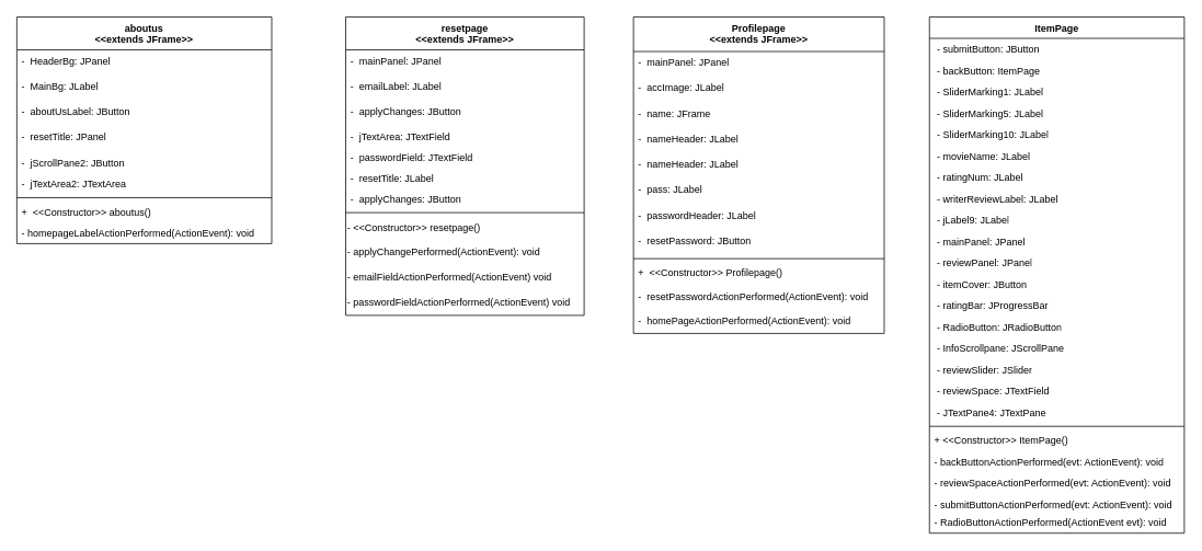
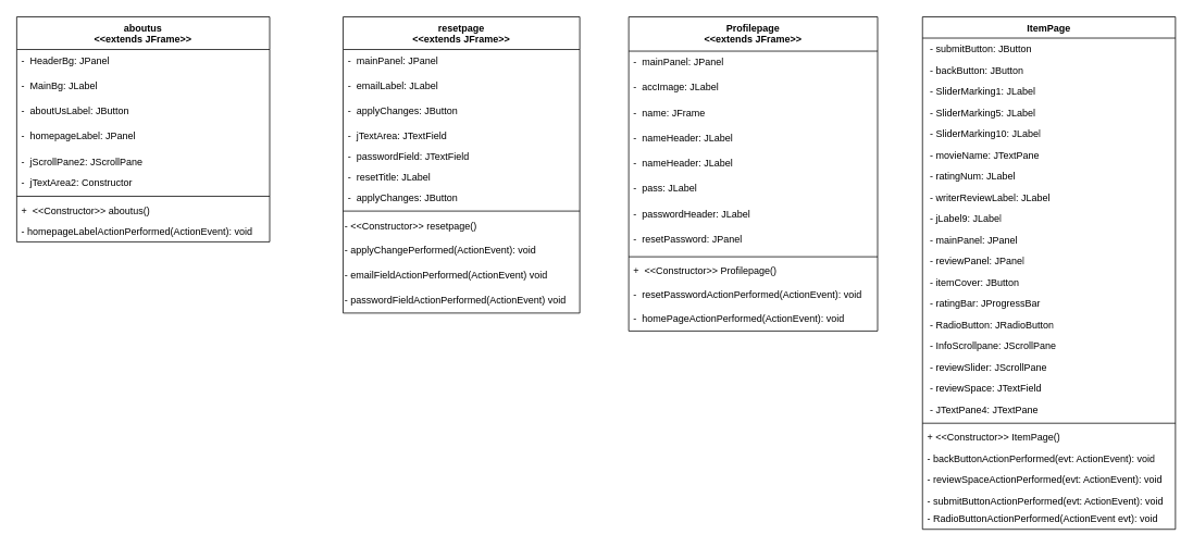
  <mxCell id="0" />
  <mxCell id="1" parent="0" />
  <mxCell id="2" value="aboutus&#10;&lt;&lt;extends JFrame&gt;&gt;&#10;" style="swimlane;fontStyle=1;align=center;verticalAlign=top;childLayout=stackLayout;horizontal=1;startSize=40;horizontalStack=0;resizeParent=1;resizeParentMax=0;resizeLast=0;collapsible=0;marginBottom=0;" parent="1" vertex="1"><mxGeometry x="20" y="20" width="310" height="275.74" as="geometry" /></mxCell>
  <mxCell id="3" value="-  HeaderBg: JPanel" style="text;strokeColor=none;fillColor=none;align=left;verticalAlign=top;spacingLeft=4;spacingRight=4;overflow=hidden;rotatable=0;points=[[0,0.5],[1,0.5]];portConstraint=eastwest;" parent="2" vertex="1"><mxGeometry y="40" width="310" height="31" as="geometry" /></mxCell>
  <mxCell id="4" value="-  MainBg: JLabel" style="text;strokeColor=none;fillColor=none;align=left;verticalAlign=top;spacingLeft=4;spacingRight=4;overflow=hidden;rotatable=0;points=[[0,0.5],[1,0.5]];portConstraint=eastwest;" parent="2" vertex="1"><mxGeometry y="71" width="310" height="31" as="geometry" /></mxCell>
  <mxCell id="5" value="-  aboutUsLabel: JButton" style="text;strokeColor=none;fillColor=none;align=left;verticalAlign=top;spacingLeft=4;spacingRight=4;overflow=hidden;rotatable=0;points=[[0,0.5],[1,0.5]];portConstraint=eastwest;" parent="2" vertex="1"><mxGeometry y="102" width="310" height="31" as="geometry" /></mxCell>
- <mxCell id="6" value="-  resetTitle: JPanel" style="text;strokeColor=none;fillColor=none;align=left;verticalAlign=top;spacingLeft=4;spacingRight=4;overflow=hidden;rotatable=0;points=[[0,0.5],[1,0.5]];portConstraint=eastwest;" parent="2" vertex="1"><mxGeometry y="133" width="310" height="31" as="geometry" /></mxCell>
- <mxCell id="7" value="-  jScrollPane2: JButton" style="text;strokeColor=none;fillColor=none;align=left;verticalAlign=top;spacingLeft=4;spacingRight=4;overflow=hidden;rotatable=0;points=[[0,0.5],[1,0.5]];portConstraint=eastwest;" parent="2" vertex="1"><mxGeometry y="164" width="310" height="26" as="geometry" /></mxCell>
- <mxCell id="8" value="-  jTextArea2: JTextArea" style="text;strokeColor=none;fillColor=none;align=left;verticalAlign=top;spacingLeft=4;spacingRight=4;overflow=hidden;rotatable=0;points=[[0,0.5],[1,0.5]];portConstraint=eastwest;" parent="2" vertex="1"><mxGeometry y="190" width="310" height="26" as="geometry" /></mxCell>
+ <mxCell id="6" value="-  homepageLabel: JPanel" style="text;strokeColor=none;fillColor=none;align=left;verticalAlign=top;spacingLeft=4;spacingRight=4;overflow=hidden;rotatable=0;points=[[0,0.5],[1,0.5]];portConstraint=eastwest;" parent="2" vertex="1"><mxGeometry y="133" width="310" height="31" as="geometry" /></mxCell>
+ <mxCell id="7" value="-  jScrollPane2: JScrollPane" style="text;strokeColor=none;fillColor=none;align=left;verticalAlign=top;spacingLeft=4;spacingRight=4;overflow=hidden;rotatable=0;points=[[0,0.5],[1,0.5]];portConstraint=eastwest;" parent="2" vertex="1"><mxGeometry y="164" width="310" height="26" as="geometry" /></mxCell>
+ <mxCell id="8" value="-  jTextArea2: Constructor" style="text;strokeColor=none;fillColor=none;align=left;verticalAlign=top;spacingLeft=4;spacingRight=4;overflow=hidden;rotatable=0;points=[[0,0.5],[1,0.5]];portConstraint=eastwest;" parent="2" vertex="1"><mxGeometry y="190" width="310" height="26" as="geometry" /></mxCell>
  <mxCell id="9" style="line;strokeWidth=1;fillColor=none;align=left;verticalAlign=middle;spacingTop=-1;spacingLeft=3;spacingRight=3;rotatable=0;labelPosition=right;points=[];portConstraint=eastwest;strokeColor=inherit;" parent="2" vertex="1"><mxGeometry y="216" width="310" height="7.74" as="geometry" /></mxCell>
  <mxCell id="10" value="+  &lt;&lt;Constructor&gt;&gt; aboutus()" style="text;strokeColor=none;fillColor=none;align=left;verticalAlign=top;spacingLeft=4;spacingRight=4;overflow=hidden;rotatable=0;points=[[0,0.5],[1,0.5]];portConstraint=eastwest;" parent="2" vertex="1"><mxGeometry y="223.74" width="310" height="26" as="geometry" /></mxCell>
  <mxCell id="11" value="- homepageLabelActionPerformed(ActionEvent): void" style="text;strokeColor=none;fillColor=none;align=left;verticalAlign=top;spacingLeft=4;spacingRight=4;overflow=hidden;rotatable=0;points=[[0,0.5],[1,0.5]];portConstraint=eastwest;" parent="2" vertex="1"><mxGeometry y="249.74" width="310" height="26" as="geometry" /></mxCell>
  <mxCell id="12" value="resetpage&#10;&lt;&lt;extends JFrame&gt;&gt;&#10;" style="swimlane;fontStyle=1;align=center;verticalAlign=top;childLayout=stackLayout;horizontal=1;startSize=40;horizontalStack=0;resizeParent=1;resizeParentMax=0;resizeLast=0;collapsible=0;marginBottom=0;" parent="1" vertex="1"><mxGeometry x="420" y="20" width="290" height="363" as="geometry" /></mxCell>
  <mxCell id="13" value="-  mainPanel: JPanel" style="text;strokeColor=none;fillColor=none;align=left;verticalAlign=top;spacingLeft=4;spacingRight=4;overflow=hidden;rotatable=0;points=[[0,0.5],[1,0.5]];portConstraint=eastwest;" parent="12" vertex="1"><mxGeometry y="40" width="290" height="31" as="geometry" /></mxCell>
  <mxCell id="14" value="-  emailLabel: JLabel" style="text;strokeColor=none;fillColor=none;align=left;verticalAlign=top;spacingLeft=4;spacingRight=4;overflow=hidden;rotatable=0;points=[[0,0.5],[1,0.5]];portConstraint=eastwest;" parent="12" vertex="1"><mxGeometry y="71" width="290" height="31" as="geometry" /></mxCell>
  <mxCell id="15" value="-  applyChanges: JButton" style="text;strokeColor=none;fillColor=none;align=left;verticalAlign=top;spacingLeft=4;spacingRight=4;overflow=hidden;rotatable=0;points=[[0,0.5],[1,0.5]];portConstraint=eastwest;" parent="12" vertex="1"><mxGeometry y="102" width="290" height="31" as="geometry" /></mxCell>
  <mxCell id="16" value="-  jTextArea: JTextField" style="text;strokeColor=none;fillColor=none;align=left;verticalAlign=top;spacingLeft=4;spacingRight=4;overflow=hidden;rotatable=0;points=[[0,0.5],[1,0.5]];portConstraint=eastwest;" parent="12" vertex="1"><mxGeometry y="133" width="290" height="25" as="geometry" /></mxCell>
  <mxCell id="17" value="-  passwordField: JTextField" style="text;strokeColor=none;fillColor=none;align=left;verticalAlign=top;spacingLeft=4;spacingRight=4;overflow=hidden;rotatable=0;points=[[0,0.5],[1,0.5]];portConstraint=eastwest;" parent="12" vertex="1"><mxGeometry y="158" width="290" height="25" as="geometry" /></mxCell>
  <mxCell id="18" value="-  resetTitle: JLabel" style="text;strokeColor=none;fillColor=none;align=left;verticalAlign=top;spacingLeft=4;spacingRight=4;overflow=hidden;rotatable=0;points=[[0,0.5],[1,0.5]];portConstraint=eastwest;" parent="12" vertex="1"><mxGeometry y="183" width="290" height="25" as="geometry" /></mxCell>
  <mxCell id="19" value="-  applyChanges: JButton" style="text;strokeColor=none;fillColor=none;align=left;verticalAlign=top;spacingLeft=4;spacingRight=4;overflow=hidden;rotatable=0;points=[[0,0.5],[1,0.5]];portConstraint=eastwest;" vertex="1" parent="12"><mxGeometry y="208" width="290" height="25" as="geometry" /></mxCell>
  <mxCell id="20" style="line;strokeWidth=1;fillColor=none;align=left;verticalAlign=middle;spacingTop=-1;spacingLeft=3;spacingRight=3;rotatable=0;labelPosition=right;points=[];portConstraint=eastwest;strokeColor=inherit;" parent="12" vertex="1"><mxGeometry y="233" width="290" height="10" as="geometry" /></mxCell>
  <mxCell id="21" value="- &amp;lt;&amp;lt;Constructor&amp;gt;&amp;gt; resetpage()" style="text;whiteSpace=wrap;html=1;" parent="12" vertex="1"><mxGeometry y="243" width="290" height="30" as="geometry" /></mxCell>
  <mxCell id="22" value="- applyChangePerformed(ActionEvent): void" style="text;whiteSpace=wrap;html=1;" vertex="1" parent="12"><mxGeometry y="273" width="290" height="30" as="geometry" /></mxCell>
  <mxCell id="23" value="- emailFieldActionPerformed(ActionEvent) void" style="text;whiteSpace=wrap;html=1;" vertex="1" parent="12"><mxGeometry y="303" width="290" height="30" as="geometry" /></mxCell>
  <mxCell id="24" value="- passwordFieldActionPerformed(ActionEvent) void" style="text;whiteSpace=wrap;html=1;" parent="12" vertex="1"><mxGeometry y="333" width="290" height="30" as="geometry" /></mxCell>
  <mxCell id="25" value="Profilepage&#10;&lt;&lt;extends JFrame&gt;&gt;&#10;&#10;" style="swimlane;fontStyle=1;align=center;verticalAlign=top;childLayout=stackLayout;horizontal=1;startSize=42;horizontalStack=0;resizeParent=1;resizeParentMax=0;resizeLast=0;collapsible=0;marginBottom=0;" vertex="1" parent="1"><mxGeometry x="770" y="20" width="305" height="385" as="geometry" /></mxCell>
  <mxCell id="26" value="-  mainPanel: JPanel" style="text;strokeColor=none;fillColor=none;align=left;verticalAlign=top;spacingLeft=4;spacingRight=4;overflow=hidden;rotatable=0;points=[[0,0.5],[1,0.5]];portConstraint=eastwest;" vertex="1" parent="25"><mxGeometry y="42" width="305" height="31" as="geometry" /></mxCell>
  <mxCell id="27" value="-  accImage: JLabel" style="text;strokeColor=none;fillColor=none;align=left;verticalAlign=top;spacingLeft=4;spacingRight=4;overflow=hidden;rotatable=0;points=[[0,0.5],[1,0.5]];portConstraint=eastwest;" vertex="1" parent="25"><mxGeometry y="73" width="305" height="31" as="geometry" /></mxCell>
  <mxCell id="28" value="-  name: JFrame" style="text;strokeColor=none;fillColor=none;align=left;verticalAlign=top;spacingLeft=4;spacingRight=4;overflow=hidden;rotatable=0;points=[[0,0.5],[1,0.5]];portConstraint=eastwest;" vertex="1" parent="25"><mxGeometry y="104" width="305" height="31" as="geometry" /></mxCell>
  <mxCell id="29" value="-  nameHeader: JLabel" style="text;strokeColor=none;fillColor=none;align=left;verticalAlign=top;spacingLeft=4;spacingRight=4;overflow=hidden;rotatable=0;points=[[0,0.5],[1,0.5]];portConstraint=eastwest;" vertex="1" parent="25"><mxGeometry y="135" width="305" height="31" as="geometry" /></mxCell>
  <mxCell id="30" value="-  nameHeader: JLabel" style="text;strokeColor=none;fillColor=none;align=left;verticalAlign=top;spacingLeft=4;spacingRight=4;overflow=hidden;rotatable=0;points=[[0,0.5],[1,0.5]];portConstraint=eastwest;" vertex="1" parent="25"><mxGeometry y="166" width="305" height="31" as="geometry" /></mxCell>
  <mxCell id="31" value="-  pass: JLabel" style="text;strokeColor=none;fillColor=none;align=left;verticalAlign=top;spacingLeft=4;spacingRight=4;overflow=hidden;rotatable=0;points=[[0,0.5],[1,0.5]];portConstraint=eastwest;" vertex="1" parent="25"><mxGeometry y="197" width="305" height="31" as="geometry" /></mxCell>
  <mxCell id="32" value="-  passwordHeader: JLabel" style="text;strokeColor=none;fillColor=none;align=left;verticalAlign=top;spacingLeft=4;spacingRight=4;overflow=hidden;rotatable=0;points=[[0,0.5],[1,0.5]];portConstraint=eastwest;" vertex="1" parent="25"><mxGeometry y="228" width="305" height="31" as="geometry" /></mxCell>
- <mxCell id="33" value="-  resetPassword: JButton" style="text;strokeColor=none;fillColor=none;align=left;verticalAlign=top;spacingLeft=4;spacingRight=4;overflow=hidden;rotatable=0;points=[[0,0.5],[1,0.5]];portConstraint=eastwest;" vertex="1" parent="25"><mxGeometry y="259" width="305" height="31" as="geometry" /></mxCell>
+ <mxCell id="33" value="-  resetPassword: JPanel" style="text;strokeColor=none;fillColor=none;align=left;verticalAlign=top;spacingLeft=4;spacingRight=4;overflow=hidden;rotatable=0;points=[[0,0.5],[1,0.5]];portConstraint=eastwest;" vertex="1" parent="25"><mxGeometry y="259" width="305" height="31" as="geometry" /></mxCell>
  <mxCell id="34" style="line;strokeWidth=1;fillColor=none;align=left;verticalAlign=middle;spacingTop=-1;spacingLeft=3;spacingRight=3;rotatable=0;labelPosition=right;points=[];portConstraint=eastwest;strokeColor=inherit;" vertex="1" parent="25"><mxGeometry y="290" width="305" height="8" as="geometry" /></mxCell>
  <mxCell id="35" value="+  &lt;&lt;Constructor&gt;&gt; Profilepage()" style="text;strokeColor=none;fillColor=none;align=left;verticalAlign=top;spacingLeft=4;spacingRight=4;overflow=hidden;rotatable=0;points=[[0,0.5],[1,0.5]];portConstraint=eastwest;" vertex="1" parent="25"><mxGeometry y="298" width="305" height="29" as="geometry" /></mxCell>
  <mxCell id="36" value="-  resetPasswordActionPerformed(ActionEvent): void" style="text;strokeColor=none;fillColor=none;align=left;verticalAlign=top;spacingLeft=4;spacingRight=4;overflow=hidden;rotatable=0;points=[[0,0.5],[1,0.5]];portConstraint=eastwest;" vertex="1" parent="25"><mxGeometry y="327" width="305" height="29" as="geometry" /></mxCell>
  <mxCell id="37" value="-  homePageActionPerformed(ActionEvent): void" style="text;strokeColor=none;fillColor=none;align=left;verticalAlign=top;spacingLeft=4;spacingRight=4;overflow=hidden;rotatable=0;points=[[0,0.5],[1,0.5]];portConstraint=eastwest;" vertex="1" parent="25"><mxGeometry y="356" width="305" height="29" as="geometry" /></mxCell>
  <mxCell id="38" value="ItemPage" style="swimlane;fontStyle=1;align=center;verticalAlign=top;childLayout=stackLayout;horizontal=1;startSize=26;horizontalStack=0;resizeParent=1;resizeParentMax=0;resizeLast=0;collapsible=1;marginBottom=0;whiteSpace=wrap;html=1;" vertex="1" parent="1"><mxGeometry x="1130" y="20" width="310" height="628" as="geometry" /></mxCell>
  <mxCell id="39" value="&amp;nbsp;- submitButton: JButton" style="text;strokeColor=none;fillColor=none;align=left;verticalAlign=top;spacingLeft=4;spacingRight=4;overflow=hidden;rotatable=0;points=[[0,0.5],[1,0.5]];portConstraint=eastwest;whiteSpace=wrap;html=1;" vertex="1" parent="38"><mxGeometry y="26" width="310" height="26" as="geometry" /></mxCell>
- <mxCell id="40" value="&amp;nbsp;- backButton: ItemPage" style="text;strokeColor=none;fillColor=none;align=left;verticalAlign=top;spacingLeft=4;spacingRight=4;overflow=hidden;rotatable=0;points=[[0,0.5],[1,0.5]];portConstraint=eastwest;whiteSpace=wrap;html=1;" vertex="1" parent="38"><mxGeometry y="52" width="310" height="26" as="geometry" /></mxCell>
+ <mxCell id="40" value="&amp;nbsp;- backButton: JButton" style="text;strokeColor=none;fillColor=none;align=left;verticalAlign=top;spacingLeft=4;spacingRight=4;overflow=hidden;rotatable=0;points=[[0,0.5],[1,0.5]];portConstraint=eastwest;whiteSpace=wrap;html=1;" vertex="1" parent="38"><mxGeometry y="52" width="310" height="26" as="geometry" /></mxCell>
  <mxCell id="41" value="&amp;nbsp;- SliderMarking1: JLabel" style="text;strokeColor=none;fillColor=none;align=left;verticalAlign=top;spacingLeft=4;spacingRight=4;overflow=hidden;rotatable=0;points=[[0,0.5],[1,0.5]];portConstraint=eastwest;whiteSpace=wrap;html=1;" vertex="1" parent="38"><mxGeometry y="78" width="310" height="26" as="geometry" /></mxCell>
  <mxCell id="42" value="&amp;nbsp;- SliderMarking5: JLabel" style="text;strokeColor=none;fillColor=none;align=left;verticalAlign=top;spacingLeft=4;spacingRight=4;overflow=hidden;rotatable=0;points=[[0,0.5],[1,0.5]];portConstraint=eastwest;whiteSpace=wrap;html=1;" vertex="1" parent="38"><mxGeometry y="104" width="310" height="26" as="geometry" /></mxCell>
  <mxCell id="43" value="&amp;nbsp;- SliderMarking10: JLabel" style="text;strokeColor=none;fillColor=none;align=left;verticalAlign=top;spacingLeft=4;spacingRight=4;overflow=hidden;rotatable=0;points=[[0,0.5],[1,0.5]];portConstraint=eastwest;whiteSpace=wrap;html=1;" vertex="1" parent="38"><mxGeometry y="130" width="310" height="26" as="geometry" /></mxCell>
- <mxCell id="44" value="&amp;nbsp;- movieName: JLabel" style="text;strokeColor=none;fillColor=none;align=left;verticalAlign=top;spacingLeft=4;spacingRight=4;overflow=hidden;rotatable=0;points=[[0,0.5],[1,0.5]];portConstraint=eastwest;whiteSpace=wrap;html=1;" vertex="1" parent="38"><mxGeometry y="156" width="310" height="26" as="geometry" /></mxCell>
+ <mxCell id="44" value="&amp;nbsp;- movieName: JTextPane" style="text;strokeColor=none;fillColor=none;align=left;verticalAlign=top;spacingLeft=4;spacingRight=4;overflow=hidden;rotatable=0;points=[[0,0.5],[1,0.5]];portConstraint=eastwest;whiteSpace=wrap;html=1;" vertex="1" parent="38"><mxGeometry y="156" width="310" height="26" as="geometry" /></mxCell>
  <mxCell id="45" value="&amp;nbsp;- ratingNum: JLabel" style="text;strokeColor=none;fillColor=none;align=left;verticalAlign=top;spacingLeft=4;spacingRight=4;overflow=hidden;rotatable=0;points=[[0,0.5],[1,0.5]];portConstraint=eastwest;whiteSpace=wrap;html=1;" vertex="1" parent="38"><mxGeometry y="182" width="310" height="26" as="geometry" /></mxCell>
  <mxCell id="46" value="&amp;nbsp;- writerReviewLabel: JLabel" style="text;strokeColor=none;fillColor=none;align=left;verticalAlign=top;spacingLeft=4;spacingRight=4;overflow=hidden;rotatable=0;points=[[0,0.5],[1,0.5]];portConstraint=eastwest;whiteSpace=wrap;html=1;" vertex="1" parent="38"><mxGeometry y="208" width="310" height="26" as="geometry" /></mxCell>
  <mxCell id="47" value="&amp;nbsp;- jLabel9: JLabel" style="text;strokeColor=none;fillColor=none;align=left;verticalAlign=top;spacingLeft=4;spacingRight=4;overflow=hidden;rotatable=0;points=[[0,0.5],[1,0.5]];portConstraint=eastwest;whiteSpace=wrap;html=1;" vertex="1" parent="38"><mxGeometry y="234" width="310" height="26" as="geometry" /></mxCell>
  <mxCell id="48" value="&amp;nbsp;- mainPanel: JPanel" style="text;strokeColor=none;fillColor=none;align=left;verticalAlign=top;spacingLeft=4;spacingRight=4;overflow=hidden;rotatable=0;points=[[0,0.5],[1,0.5]];portConstraint=eastwest;whiteSpace=wrap;html=1;" vertex="1" parent="38"><mxGeometry y="260" width="310" height="26" as="geometry" /></mxCell>
  <mxCell id="49" value="&amp;nbsp;- reviewPanel: JPanel" style="text;strokeColor=none;fillColor=none;align=left;verticalAlign=top;spacingLeft=4;spacingRight=4;overflow=hidden;rotatable=0;points=[[0,0.5],[1,0.5]];portConstraint=eastwest;whiteSpace=wrap;html=1;" vertex="1" parent="38"><mxGeometry y="286" width="310" height="26" as="geometry" /></mxCell>
  <mxCell id="50" value="&amp;nbsp;- itemCover: JButton" style="text;strokeColor=none;fillColor=none;align=left;verticalAlign=top;spacingLeft=4;spacingRight=4;overflow=hidden;rotatable=0;points=[[0,0.5],[1,0.5]];portConstraint=eastwest;whiteSpace=wrap;html=1;" vertex="1" parent="38"><mxGeometry y="312" width="310" height="26" as="geometry" /></mxCell>
  <mxCell id="51" value="&amp;nbsp;- ratingBar: JProgressBar" style="text;strokeColor=none;fillColor=none;align=left;verticalAlign=top;spacingLeft=4;spacingRight=4;overflow=hidden;rotatable=0;points=[[0,0.5],[1,0.5]];portConstraint=eastwest;whiteSpace=wrap;html=1;" vertex="1" parent="38"><mxGeometry y="338" width="310" height="26" as="geometry" /></mxCell>
  <mxCell id="52" value="&amp;nbsp;- RadioButton: JRadioButton" style="text;strokeColor=none;fillColor=none;align=left;verticalAlign=top;spacingLeft=4;spacingRight=4;overflow=hidden;rotatable=0;points=[[0,0.5],[1,0.5]];portConstraint=eastwest;whiteSpace=wrap;html=1;" vertex="1" parent="38"><mxGeometry y="364" width="310" height="26" as="geometry" /></mxCell>
  <mxCell id="53" value="&amp;nbsp;- InfoScrollpane: JScrollPane" style="text;strokeColor=none;fillColor=none;align=left;verticalAlign=top;spacingLeft=4;spacingRight=4;overflow=hidden;rotatable=0;points=[[0,0.5],[1,0.5]];portConstraint=eastwest;whiteSpace=wrap;html=1;" vertex="1" parent="38"><mxGeometry y="390" width="310" height="26" as="geometry" /></mxCell>
- <mxCell id="54" value="&amp;nbsp;- reviewSlider: JSlider" style="text;strokeColor=none;fillColor=none;align=left;verticalAlign=top;spacingLeft=4;spacingRight=4;overflow=hidden;rotatable=0;points=[[0,0.5],[1,0.5]];portConstraint=eastwest;whiteSpace=wrap;html=1;" vertex="1" parent="38"><mxGeometry y="416" width="310" height="26" as="geometry" /></mxCell>
+ <mxCell id="54" value="&amp;nbsp;- reviewSlider: JScrollPane" style="text;strokeColor=none;fillColor=none;align=left;verticalAlign=top;spacingLeft=4;spacingRight=4;overflow=hidden;rotatable=0;points=[[0,0.5],[1,0.5]];portConstraint=eastwest;whiteSpace=wrap;html=1;" vertex="1" parent="38"><mxGeometry y="416" width="310" height="26" as="geometry" /></mxCell>
  <mxCell id="55" value="&amp;nbsp;- reviewSpace: JTextField" style="text;strokeColor=none;fillColor=none;align=left;verticalAlign=top;spacingLeft=4;spacingRight=4;overflow=hidden;rotatable=0;points=[[0,0.5],[1,0.5]];portConstraint=eastwest;whiteSpace=wrap;html=1;" vertex="1" parent="38"><mxGeometry y="442" width="310" height="26" as="geometry" /></mxCell>
  <mxCell id="56" value="&amp;nbsp;- JTextPane4: JTextPane" style="text;strokeColor=none;fillColor=none;align=left;verticalAlign=top;spacingLeft=4;spacingRight=4;overflow=hidden;rotatable=0;points=[[0,0.5],[1,0.5]];portConstraint=eastwest;whiteSpace=wrap;html=1;" vertex="1" parent="38"><mxGeometry y="468" width="310" height="26" as="geometry" /></mxCell>
  <mxCell id="57" value="" style="line;strokeWidth=1;fillColor=none;align=left;verticalAlign=middle;spacingTop=-1;spacingLeft=3;spacingRight=3;rotatable=0;labelPosition=right;points=[];portConstraint=eastwest;strokeColor=inherit;" vertex="1" parent="38"><mxGeometry y="494" width="310" height="8" as="geometry" /></mxCell>
  <mxCell id="58" value="+ &amp;lt;&amp;lt;Constructor&amp;gt;&amp;gt; ItemPage()" style="text;strokeColor=none;fillColor=none;align=left;verticalAlign=top;spacingLeft=4;spacingRight=4;overflow=hidden;rotatable=0;points=[[0,0.5],[1,0.5]];portConstraint=eastwest;whiteSpace=wrap;html=1;" vertex="1" parent="38"><mxGeometry y="502" width="310" height="26" as="geometry" /></mxCell>
  <mxCell id="59" value="- backButtonActionPerformed(evt: ActionEvent): void" style="text;strokeColor=none;fillColor=none;align=left;verticalAlign=top;spacingLeft=4;spacingRight=4;overflow=hidden;rotatable=0;points=[[0,0.5],[1,0.5]];portConstraint=eastwest;whiteSpace=wrap;html=1;" vertex="1" parent="38"><mxGeometry y="528" width="310" height="26" as="geometry" /></mxCell>
  <mxCell id="60" value="- reviewSpaceActionPerformed(evt: ActionEvent): void" style="text;strokeColor=none;fillColor=none;align=left;verticalAlign=top;spacingLeft=4;spacingRight=4;overflow=hidden;rotatable=0;points=[[0,0.5],[1,0.5]];portConstraint=eastwest;whiteSpace=wrap;html=1;" vertex="1" parent="38"><mxGeometry y="554" width="310" height="26" as="geometry" /></mxCell>
  <mxCell id="61" value="- submitButtonActionPerformed(evt: ActionEvent): void" style="text;strokeColor=none;fillColor=none;align=left;verticalAlign=top;spacingLeft=4;spacingRight=4;overflow=hidden;rotatable=0;points=[[0,0.5],[1,0.5]];portConstraint=eastwest;whiteSpace=wrap;html=1;" vertex="1" parent="38"><mxGeometry y="580" width="310" height="22" as="geometry" /></mxCell>
  <mxCell id="62" value="- RadioButtonActionPerformed(ActionEvent evt): void" style="text;strokeColor=none;fillColor=none;align=left;verticalAlign=top;spacingLeft=4;spacingRight=4;overflow=hidden;rotatable=0;points=[[0,0.5],[1,0.5]];portConstraint=eastwest;whiteSpace=wrap;html=1;" vertex="1" parent="38"><mxGeometry y="602" width="310" height="26" as="geometry" /></mxCell>
